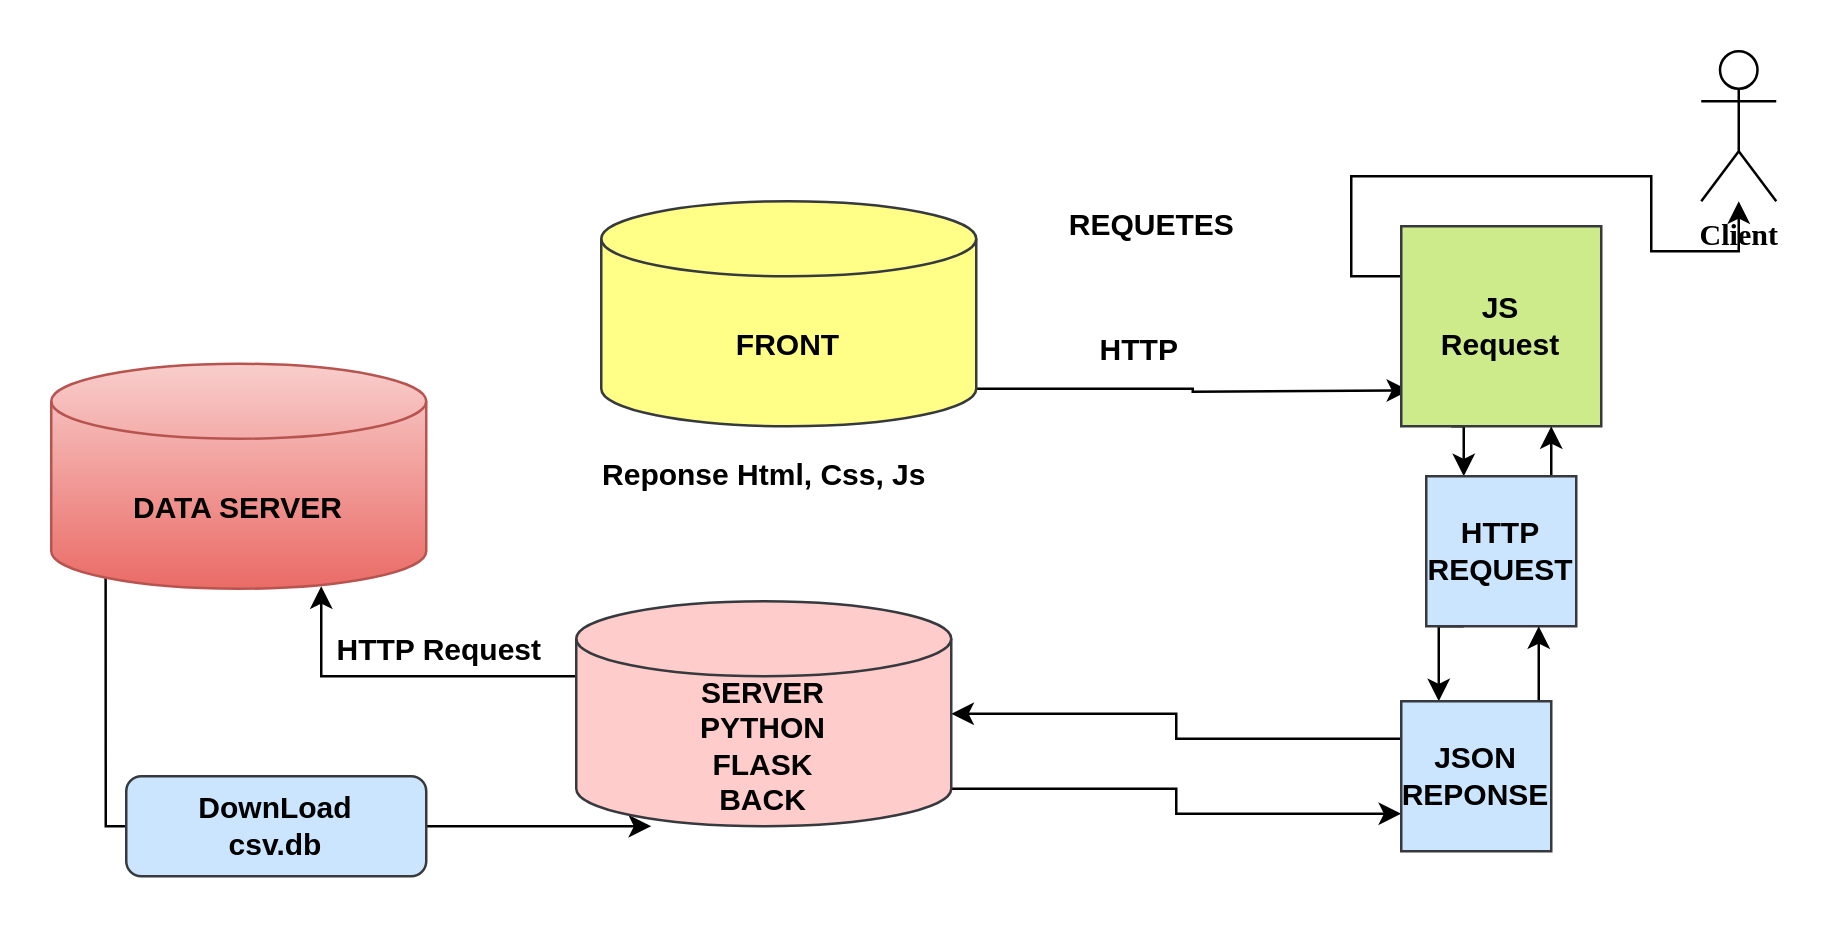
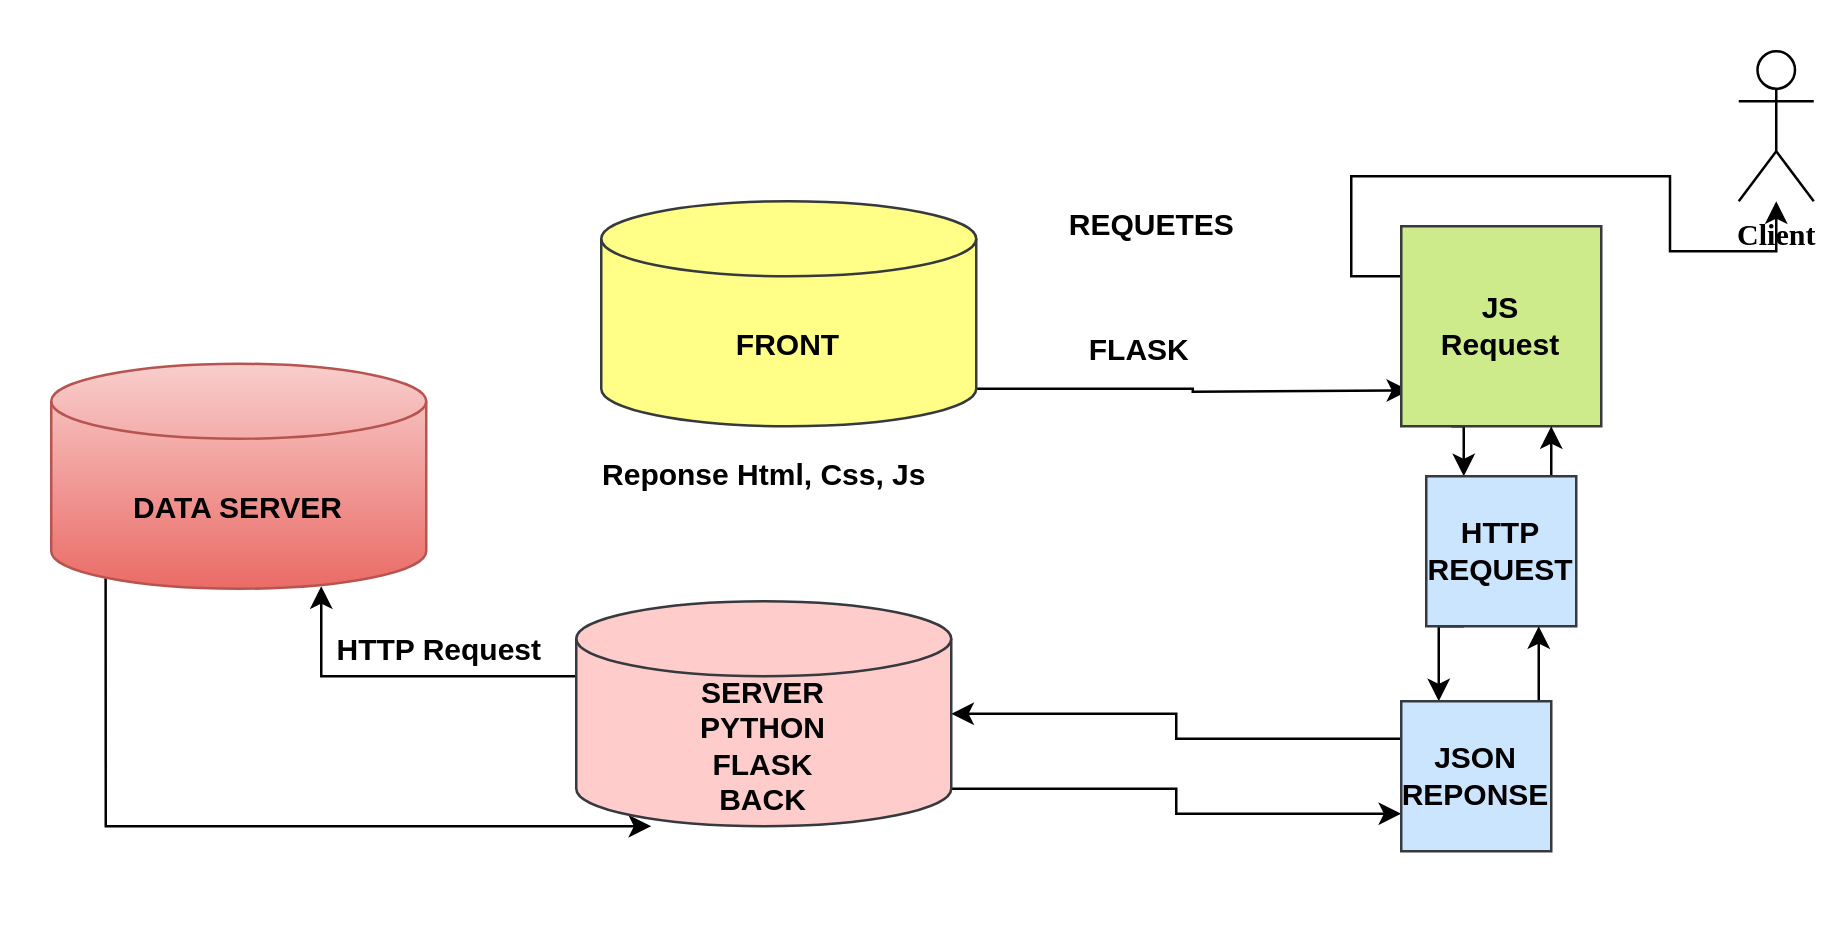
  <mxCell id="0" />
  <mxCell id="1" parent="0" />
  <mxCell id="2" style="edgeStyle=orthogonalEdgeStyle;rounded=0;orthogonalLoop=1;jettySize=auto;html=1;exitX=1;exitY=1;exitDx=0;exitDy=-15;exitPerimeter=0;entryX=0.145;entryY=1;entryDx=0;entryDy=-4.35;entryPerimeter=0;" edge="1" parent="1" source="3"><mxGeometry relative="1" as="geometry"><mxPoint x="563.2" y="155.65" as="targetPoint" /></mxGeometry></mxCell>
  <mxCell id="3" value="&lt;b&gt;FRONT&lt;/b&gt;" style="shape=cylinder3;whiteSpace=wrap;html=1;boundedLbl=1;backgroundOutline=1;size=15;fillColor=#ffff88;strokeColor=#36393d;" vertex="1" parent="1"><mxGeometry x="240" y="80" width="150" height="90" as="geometry" /></mxCell>
  <mxCell id="4" style="edgeStyle=orthogonalEdgeStyle;rounded=0;orthogonalLoop=1;jettySize=auto;html=1;exitX=0.145;exitY=1;exitDx=0;exitDy=-4.35;exitPerimeter=0;" edge="1" parent="1" source="5"><mxGeometry relative="1" as="geometry"><mxPoint x="260" y="330" as="targetPoint" /><Array as="points"><mxPoint x="42" y="330" /><mxPoint x="260" y="330" /></Array></mxGeometry></mxCell>
  <mxCell id="5" value="&lt;b&gt;DATA SERVER&lt;/b&gt;" style="shape=cylinder3;whiteSpace=wrap;html=1;boundedLbl=1;backgroundOutline=1;size=15;fillColor=#f8cecc;strokeColor=#b85450;gradientColor=#ea6b66;" vertex="1" parent="1"><mxGeometry x="20" y="145" width="150" height="90" as="geometry" /></mxCell>
  <mxCell id="6" style="edgeStyle=orthogonalEdgeStyle;rounded=0;orthogonalLoop=1;jettySize=auto;html=1;exitX=1;exitY=0.5;exitDx=0;exitDy=0;exitPerimeter=0;entryX=1;entryY=0.5;entryDx=0;entryDy=0;entryPerimeter=0;" edge="1" parent="1" source="9" target="9"><mxGeometry relative="1" as="geometry"><mxPoint x="560" y="290" as="targetPoint" /></mxGeometry></mxCell>
  <mxCell id="7" style="edgeStyle=orthogonalEdgeStyle;rounded=0;orthogonalLoop=1;jettySize=auto;html=1;exitX=1;exitY=1;exitDx=0;exitDy=-15;exitPerimeter=0;entryX=0;entryY=0.75;entryDx=0;entryDy=0;" edge="1" parent="1" source="9" target="21"><mxGeometry relative="1" as="geometry" /></mxCell>
  <mxCell id="8" style="edgeStyle=orthogonalEdgeStyle;rounded=0;orthogonalLoop=1;jettySize=auto;html=1;exitX=0;exitY=0;exitDx=0;exitDy=30;exitPerimeter=0;entryX=0.72;entryY=0.989;entryDx=0;entryDy=0;entryPerimeter=0;" edge="1" parent="1" source="9" target="5"><mxGeometry relative="1" as="geometry" /></mxCell>
  <mxCell id="9" value="&lt;div&gt;&lt;b&gt;SERVER&lt;/b&gt;&lt;/div&gt;&lt;div&gt;&lt;b&gt;PYTHON&lt;/b&gt;&lt;/div&gt;&lt;div&gt;&lt;b&gt;FLASK&lt;br&gt;&lt;/b&gt;&lt;/div&gt;&lt;div&gt;&lt;b&gt;BACK&lt;/b&gt;&lt;/div&gt;" style="shape=cylinder3;whiteSpace=wrap;html=1;boundedLbl=1;backgroundOutline=1;size=15;fillColor=#ffcccc;strokeColor=#36393d;" vertex="1" parent="1"><mxGeometry x="230" y="240" width="150" height="90" as="geometry" /></mxCell>
  <mxCell id="10" value="&lt;b&gt;REQUETES &lt;/b&gt;" style="text;html=1;align=center;verticalAlign=middle;resizable=0;points=[];autosize=1;" vertex="1" parent="1"><mxGeometry x="420" y="80" width="80" height="20" as="geometry" /></mxCell>
- <mxCell id="11" value="&lt;b&gt;HTTP&lt;/b&gt;" style="text;html=1;align=center;verticalAlign=middle;resizable=0;points=[];autosize=1;" vertex="1" parent="1"><mxGeometry x="430" y="130" width="50" height="20" as="geometry" /></mxCell>
+ <mxCell id="11" value="&lt;b&gt;FLASK&lt;/b&gt;" style="text;html=1;align=center;verticalAlign=middle;resizable=0;points=[];autosize=1;" vertex="1" parent="1"><mxGeometry x="430" y="130" width="50" height="20" as="geometry" /></mxCell>
  <mxCell id="12" style="edgeStyle=orthogonalEdgeStyle;rounded=0;orthogonalLoop=1;jettySize=auto;html=1;exitX=0;exitY=0.25;exitDx=0;exitDy=0;" edge="1" parent="1" source="14" target="15"><mxGeometry relative="1" as="geometry"><mxPoint x="540" y="107.5" as="sourcePoint" /></mxGeometry></mxCell>
  <mxCell id="13" style="edgeStyle=orthogonalEdgeStyle;rounded=0;orthogonalLoop=1;jettySize=auto;html=1;exitX=0.25;exitY=1;exitDx=0;exitDy=0;entryX=0.25;entryY=0;entryDx=0;entryDy=0;" edge="1" parent="1" source="14" target="18"><mxGeometry relative="1" as="geometry" /></mxCell>
  <mxCell id="14" value="&lt;div&gt;&lt;b&gt;JS&lt;/b&gt;&lt;/div&gt;&lt;div&gt;&lt;b&gt;Request&lt;/b&gt;&lt;br&gt;&lt;/div&gt;" style="whiteSpace=wrap;html=1;aspect=fixed;fillColor=#cdeb8b;strokeColor=#36393d;" vertex="1" parent="1"><mxGeometry x="560" y="90" width="80" height="80" as="geometry" /></mxCell>
- <mxCell id="15" value="&lt;b&gt;Client&lt;/b&gt;" style="shape=umlActor;verticalLabelPosition=bottom;verticalAlign=top;html=1;outlineConnect=0;fontStyle=0;fillColor=none;fontFamily=Comic Sans MS;" vertex="1" parent="1"><mxGeometry x="680" y="20" width="30" height="60" as="geometry" /></mxCell>
+ <mxCell id="15" value="&lt;b&gt;Client&lt;/b&gt;" style="shape=umlActor;verticalLabelPosition=bottom;verticalAlign=top;html=1;outlineConnect=0;fontStyle=0;fillColor=none;fontFamily=Comic Sans MS;" vertex="1" parent="1"><mxGeometry x="695" y="20" width="30" height="60" as="geometry" /></mxCell>
  <mxCell id="16" style="edgeStyle=orthogonalEdgeStyle;rounded=0;orthogonalLoop=1;jettySize=auto;html=1;exitX=0.25;exitY=1;exitDx=0;exitDy=0;entryX=0.25;entryY=0;entryDx=0;entryDy=0;" edge="1" parent="1" source="18" target="21"><mxGeometry relative="1" as="geometry" /></mxCell>
  <mxCell id="17" style="edgeStyle=orthogonalEdgeStyle;rounded=0;orthogonalLoop=1;jettySize=auto;html=1;exitX=0.75;exitY=0;exitDx=0;exitDy=0;entryX=0.75;entryY=1;entryDx=0;entryDy=0;" edge="1" parent="1" source="18" target="14"><mxGeometry relative="1" as="geometry" /></mxCell>
  <mxCell id="18" value="&lt;div&gt;&lt;b&gt;HTTP&lt;/b&gt;&lt;/div&gt;&lt;div&gt;&lt;b&gt;REQUEST&lt;/b&gt;&lt;br&gt;&lt;/div&gt;" style="rounded=0;whiteSpace=wrap;html=1;fillColor=#cce5ff;strokeColor=#36393d;" vertex="1" parent="1"><mxGeometry x="570" y="190" width="60" height="60" as="geometry" /></mxCell>
  <mxCell id="19" style="edgeStyle=orthogonalEdgeStyle;rounded=0;orthogonalLoop=1;jettySize=auto;html=1;exitX=0;exitY=0.25;exitDx=0;exitDy=0;entryX=1;entryY=0.5;entryDx=0;entryDy=0;entryPerimeter=0;" edge="1" parent="1" source="21" target="9"><mxGeometry relative="1" as="geometry"><Array as="points" /></mxGeometry></mxCell>
  <mxCell id="20" style="edgeStyle=orthogonalEdgeStyle;rounded=0;orthogonalLoop=1;jettySize=auto;html=1;exitX=0.75;exitY=0;exitDx=0;exitDy=0;entryX=0.75;entryY=1;entryDx=0;entryDy=0;" edge="1" parent="1" source="21" target="18"><mxGeometry relative="1" as="geometry" /></mxCell>
  <mxCell id="21" value="&lt;div&gt;&lt;b&gt;JSON&lt;/b&gt;&lt;/div&gt;&lt;div&gt;&lt;b&gt;REPONSE&lt;/b&gt;&lt;br&gt;&lt;/div&gt;" style="whiteSpace=wrap;html=1;aspect=fixed;fillColor=#cce5ff;strokeColor=#36393d;" vertex="1" parent="1"><mxGeometry x="560" y="280" width="60" height="60" as="geometry" /></mxCell>
  <mxCell id="22" value="&lt;b&gt;Reponse Html, Css, Js&lt;/b&gt;" style="text;html=1;align=center;verticalAlign=middle;resizable=0;points=[];autosize=1;" vertex="1" parent="1"><mxGeometry x="235" y="180" width="140" height="20" as="geometry" /></mxCell>
- <mxCell id="23" value="&lt;div&gt;&lt;b&gt;DownLoad&lt;/b&gt;&lt;/div&gt;&lt;div&gt;&lt;b&gt;csv.db&lt;br&gt;&lt;/b&gt;&lt;/div&gt;" style="rounded=1;whiteSpace=wrap;html=1;fillColor=#cce5ff;strokeColor=#36393d;" vertex="1" parent="1"><mxGeometry x="50" y="310" width="120" height="40" as="geometry" /></mxCell>
  <mxCell id="24" value="&lt;b&gt;HTTP Request&lt;/b&gt;" style="text;html=1;align=center;verticalAlign=middle;resizable=0;points=[];autosize=1;" vertex="1" parent="1"><mxGeometry x="125" y="250" width="100" height="20" as="geometry" /></mxCell>
